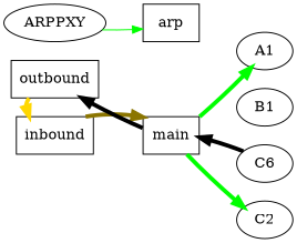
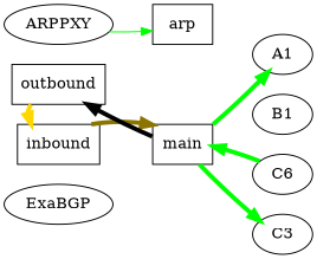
  digraph {
    rankdir=LR
    edge [style=invis]
    outbound [shape=box]
    inbound [shape=box]
    ARPPXY
+   ExaBGP
    A1
    B1
    n7 [label=C6]
-   C2
+   C2 [label=C3]
    main [shape=box]
    arp [shape=box]
    subgraph sub_1 {
      rank=min
      outbound
      inbound
      ARPPXY
+     ExaBGP
    }
    subgraph sub_2 {
      rank=same
      A1
      B1
      n7
      C2
    }
    subgraph sub_3 {
      rank=same
      main
      arp
    }
    outbound -> inbound
    outbound -> inbound
    outbound -> inbound [color=gold penwidth=4.0 style=""]
    inbound -> main
    inbound -> main
    inbound -> main
    inbound -> main [color=gold4 penwidth=4.0 style=""]
    ARPPXY -> arp [color=green style=""]
+   ExaBGP -> main
    A1 -> main
    B1 -> main
-   n7 -> main [color=black penwidth=4.0 style=""]
+   n7 -> main [color=green penwidth=4.0 style=""]
    C2 -> main
    main -> outbound [color=black penwidth=4.0 style=""]
    main -> outbound
+   main -> ExaBGP
+   main -> ExaBGP
    main -> A1
    main -> A1
    main -> A1
    main -> A1 [color=green penwidth=4.0 style=""]
    main -> B1
    main -> B1
    main -> B1
    main -> B1
    main -> n7
    main -> n7
    main -> n7
    main -> n7
    main -> C2
    main -> C2
    main -> C2
    main -> C2 [color=green penwidth=4.0 style=""]
    arp -> ARPPXY
    arp -> main
  }
